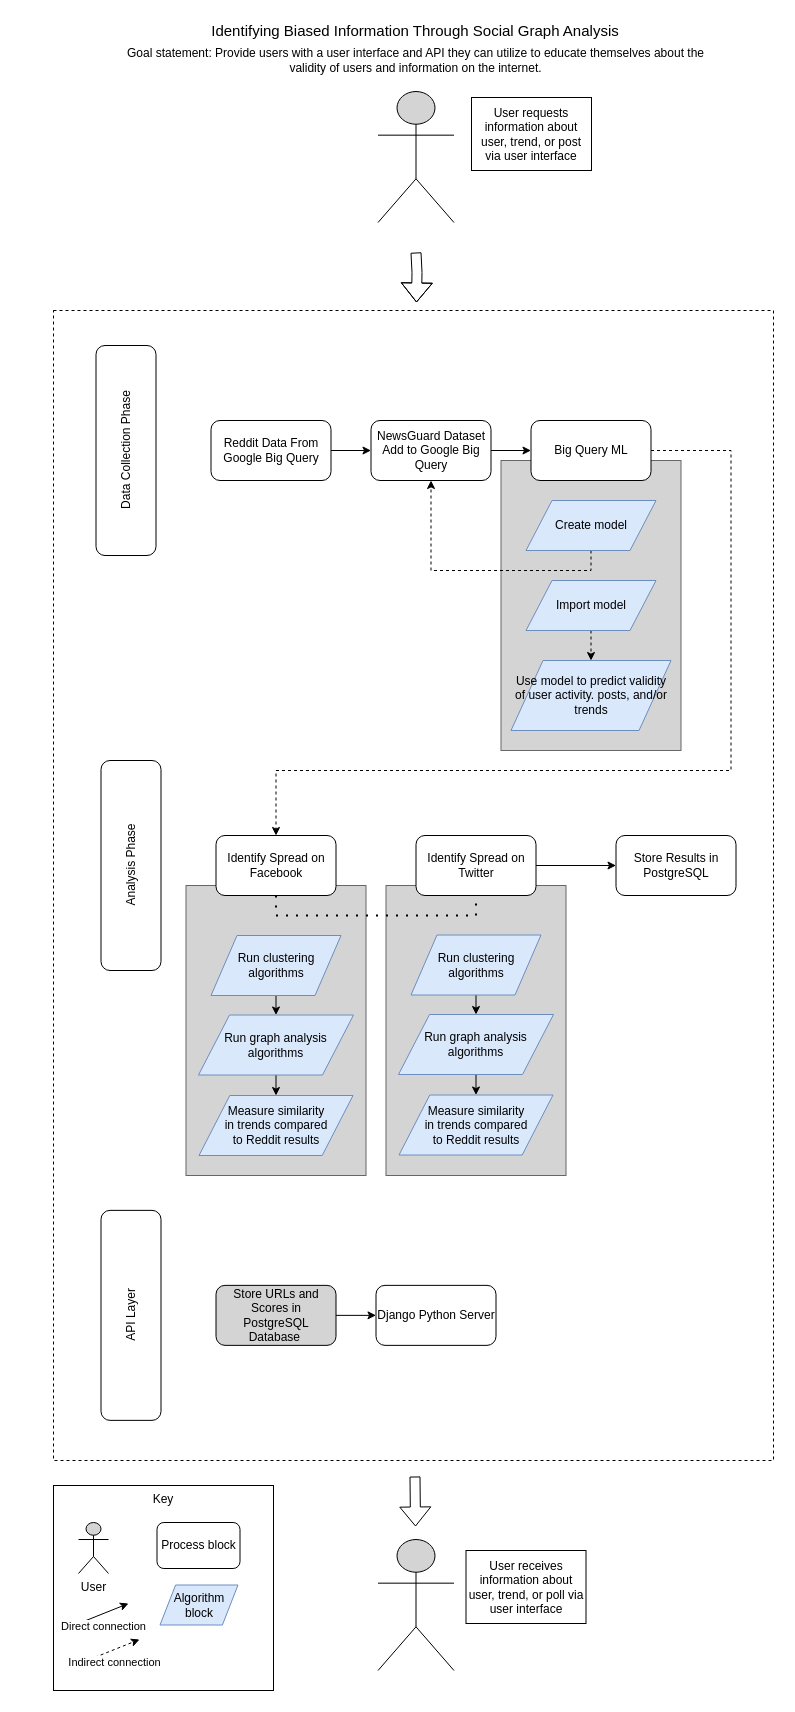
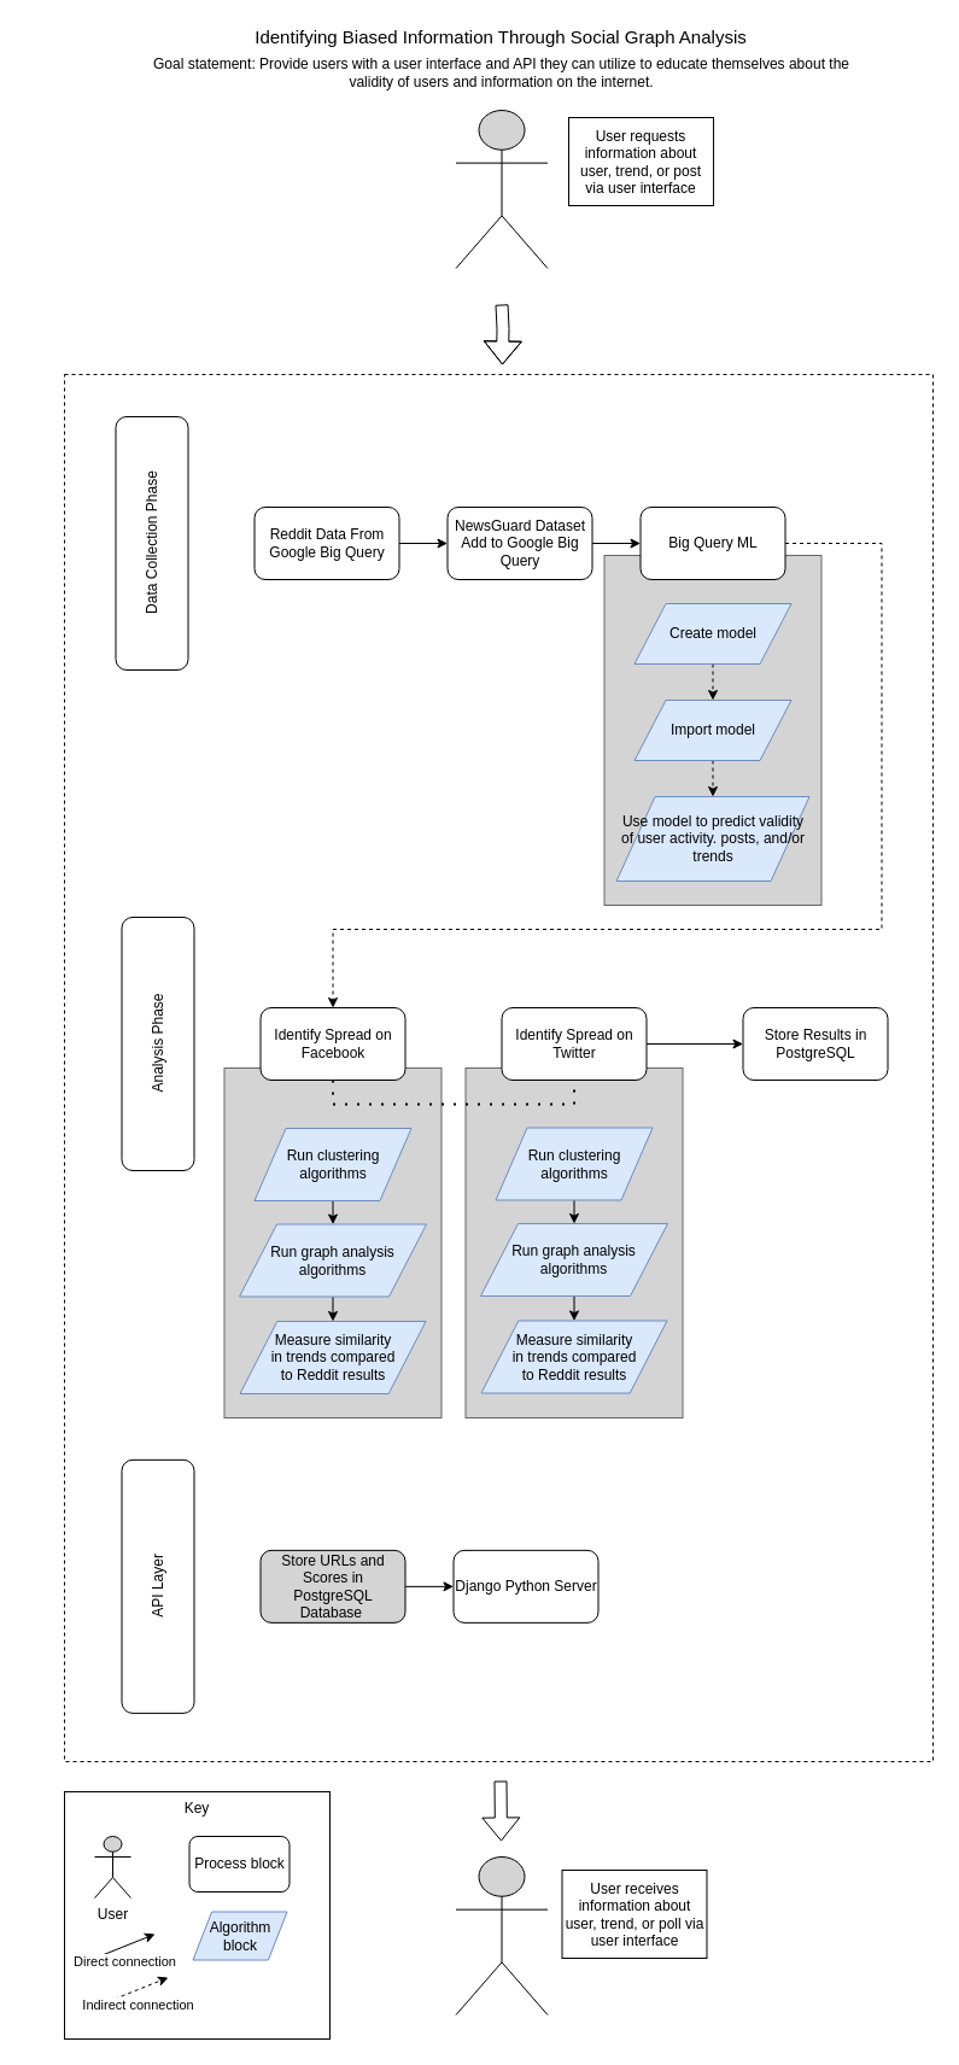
  <mxCell id="0" />
  <mxCell id="1" parent="0" />
  <mxCell id="2" value="" style="rounded=0;whiteSpace=wrap;html=1;dashed=1;" vertex="1" parent="1"><mxGeometry x="53" y="310" width="720" height="1150" as="geometry" /></mxCell>
  <mxCell id="3" value="" style="rounded=0;whiteSpace=wrap;html=1;fillColor=#D4D4D4;strokeColor=#666666;fontColor=#333333;" vertex="1" parent="1"><mxGeometry x="500.5" y="460" width="180" height="290" as="geometry" /></mxCell>
  <mxCell id="4" value="" style="rounded=0;whiteSpace=wrap;html=1;fillColor=#D4D4D4;strokeColor=#666666;fontColor=#333333;" vertex="1" parent="1"><mxGeometry x="385.5" y="885" width="180" height="290" as="geometry" /></mxCell>
  <mxCell id="5" value="" style="rounded=0;whiteSpace=wrap;html=1;fillColor=#D4D4D4;strokeColor=#666666;fontColor=#333333;" vertex="1" parent="1"><mxGeometry x="185.5" y="885" width="180" height="290" as="geometry" /></mxCell>
  <mxCell id="6" value="" style="edgeStyle=orthogonalEdgeStyle;rounded=0;orthogonalLoop=1;jettySize=auto;html=1;" edge="1" parent="1" source="7" target="9"><mxGeometry relative="1" as="geometry" /></mxCell>
  <mxCell id="7" value="Reddit Data From Google Big Query" style="rounded=1;whiteSpace=wrap;html=1;" vertex="1" parent="1"><mxGeometry x="210.5" y="420" width="120" height="60" as="geometry" /></mxCell>
  <mxCell id="8" value="" style="edgeStyle=orthogonalEdgeStyle;rounded=0;orthogonalLoop=1;jettySize=auto;html=1;" edge="1" parent="1" source="9" target="13"><mxGeometry relative="1" as="geometry" /></mxCell>
  <mxCell id="9" value="NewsGuard Dataset Add to Google Big Query" style="rounded=1;whiteSpace=wrap;html=1;" vertex="1" parent="1"><mxGeometry x="370.5" y="420" width="120" height="60" as="geometry" /></mxCell>
  <mxCell id="10" value="Data Collection Phase" style="rounded=1;whiteSpace=wrap;html=1;direction=west;rotation=270;" vertex="1" parent="1"><mxGeometry x="20.5" y="420" width="210" height="60" as="geometry" /></mxCell>
  <mxCell id="11" value="Analysis Phase" style="rounded=1;whiteSpace=wrap;html=1;direction=west;rotation=270;" vertex="1" parent="1"><mxGeometry x="25.5" y="835" width="210" height="60" as="geometry" /></mxCell>
  <mxCell id="12" style="edgeStyle=orthogonalEdgeStyle;rounded=0;orthogonalLoop=1;jettySize=auto;html=1;exitX=1;exitY=0.5;exitDx=0;exitDy=0;entryX=0.5;entryY=0;entryDx=0;entryDy=0;endArrow=classic;endFill=1;dashed=1;" edge="1" parent="1" source="13" target="15"><mxGeometry relative="1" as="geometry"><Array as="points"><mxPoint x="730.5" y="450" /><mxPoint x="730.5" y="770" /><mxPoint x="275.5" y="770" /></Array></mxGeometry></mxCell>
  <mxCell id="13" value="Big Query ML" style="rounded=1;whiteSpace=wrap;html=1;" vertex="1" parent="1"><mxGeometry x="530.5" y="420" width="120" height="60" as="geometry" /></mxCell>
  <mxCell id="14" style="edgeStyle=orthogonalEdgeStyle;rounded=0;orthogonalLoop=1;jettySize=auto;html=1;exitX=0.5;exitY=1;exitDx=0;exitDy=0;entryX=0.5;entryY=1;entryDx=0;entryDy=0;dashed=1;dashPattern=1 4;endArrow=none;endFill=0;strokeWidth=2;" edge="1" parent="1" source="15" target="17"><mxGeometry relative="1" as="geometry" /></mxCell>
  <mxCell id="15" value="Identify Spread on Facebook" style="rounded=1;whiteSpace=wrap;html=1;" vertex="1" parent="1"><mxGeometry x="215.5" y="835" width="120" height="60" as="geometry" /></mxCell>
  <mxCell id="16" value="" style="edgeStyle=orthogonalEdgeStyle;rounded=0;orthogonalLoop=1;jettySize=auto;html=1;" edge="1" parent="1" source="17" target="18"><mxGeometry relative="1" as="geometry" /></mxCell>
  <mxCell id="17" value="Identify Spread on Twitter" style="rounded=1;whiteSpace=wrap;html=1;" vertex="1" parent="1"><mxGeometry x="415.5" y="835" width="120" height="60" as="geometry" /></mxCell>
  <mxCell id="18" value="Store Results in PostgreSQL" style="rounded=1;whiteSpace=wrap;html=1;" vertex="1" parent="1"><mxGeometry x="615.5" y="835" width="120" height="60" as="geometry" /></mxCell>
  <mxCell id="19" value="API Layer" style="rounded=1;whiteSpace=wrap;html=1;direction=west;rotation=270;" vertex="1" parent="1"><mxGeometry x="25.5" y="1284.873" width="210" height="60" as="geometry" /></mxCell>
  <mxCell id="20" value="" style="edgeStyle=orthogonalEdgeStyle;rounded=0;orthogonalLoop=1;jettySize=auto;html=1;" edge="1" parent="1" source="21" target="22"><mxGeometry relative="1" as="geometry" /></mxCell>
  <mxCell id="21" value="Store URLs and Scores in PostgreSQL Database&amp;nbsp;" style="rounded=1;whiteSpace=wrap;html=1;fillColor=#d4d4d4;" vertex="1" parent="1"><mxGeometry x="215.5" y="1284.873" width="120" height="60" as="geometry" /></mxCell>
  <mxCell id="22" value="Django Python Server" style="rounded=1;whiteSpace=wrap;html=1;" vertex="1" parent="1"><mxGeometry x="375.5" y="1284.873" width="120" height="60" as="geometry" /></mxCell>
  <mxCell id="23" style="edgeStyle=orthogonalEdgeStyle;rounded=0;orthogonalLoop=1;jettySize=auto;html=1;exitX=0.5;exitY=1;exitDx=0;exitDy=0;entryX=0.5;entryY=0;entryDx=0;entryDy=0;" edge="1" parent="1" source="24" target="26"><mxGeometry relative="1" as="geometry" /></mxCell>
  <mxCell id="24" value="Run clustering algorithms" style="shape=parallelogram;perimeter=parallelogramPerimeter;whiteSpace=wrap;html=1;fillColor=#dae8fc;strokeColor=#6c8ebf;" vertex="1" parent="1"><mxGeometry x="210.5" y="935" width="130" height="60" as="geometry" /></mxCell>
  <mxCell id="25" style="edgeStyle=orthogonalEdgeStyle;rounded=0;orthogonalLoop=1;jettySize=auto;html=1;exitX=0.5;exitY=1;exitDx=0;exitDy=0;entryX=0.5;entryY=0;entryDx=0;entryDy=0;" edge="1" parent="1" source="26" target="27"><mxGeometry relative="1" as="geometry" /></mxCell>
  <mxCell id="26" value="Run graph analysis algorithms" style="shape=parallelogram;perimeter=parallelogramPerimeter;whiteSpace=wrap;html=1;fillColor=#dae8fc;strokeColor=#6c8ebf;" vertex="1" parent="1"><mxGeometry x="198" y="1014.5" width="155" height="60" as="geometry" /></mxCell>
  <mxCell id="27" value="Measure similarity &lt;br&gt;in trends compared &lt;br&gt;to Reddit results" style="shape=parallelogram;perimeter=parallelogramPerimeter;whiteSpace=wrap;html=1;fillColor=#dae8fc;strokeColor=#6c8ebf;" vertex="1" parent="1"><mxGeometry x="198.5" y="1095" width="154" height="60" as="geometry" /></mxCell>
  <mxCell id="28" style="edgeStyle=orthogonalEdgeStyle;rounded=0;orthogonalLoop=1;jettySize=auto;html=1;exitX=0.5;exitY=1;exitDx=0;exitDy=0;entryX=0.5;entryY=0;entryDx=0;entryDy=0;endArrow=classic;endFill=1;" edge="1" parent="1" source="29" target="31"><mxGeometry relative="1" as="geometry" /></mxCell>
  <mxCell id="29" value="Run clustering algorithms" style="shape=parallelogram;perimeter=parallelogramPerimeter;whiteSpace=wrap;html=1;fillColor=#dae8fc;strokeColor=#6c8ebf;" vertex="1" parent="1"><mxGeometry x="410.5" y="934.5" width="130" height="60" as="geometry" /></mxCell>
  <mxCell id="30" style="edgeStyle=orthogonalEdgeStyle;rounded=0;orthogonalLoop=1;jettySize=auto;html=1;exitX=0.5;exitY=1;exitDx=0;exitDy=0;entryX=0.5;entryY=0;entryDx=0;entryDy=0;endArrow=classic;endFill=1;" edge="1" parent="1" source="31" target="32"><mxGeometry relative="1" as="geometry" /></mxCell>
  <mxCell id="31" value="Run graph analysis algorithms" style="shape=parallelogram;perimeter=parallelogramPerimeter;whiteSpace=wrap;html=1;fillColor=#dae8fc;strokeColor=#6c8ebf;" vertex="1" parent="1"><mxGeometry x="398" y="1014" width="155" height="60" as="geometry" /></mxCell>
  <mxCell id="32" value="Measure similarity &lt;br&gt;in trends compared &lt;br&gt;to Reddit results" style="shape=parallelogram;perimeter=parallelogramPerimeter;whiteSpace=wrap;html=1;fillColor=#dae8fc;strokeColor=#6c8ebf;" vertex="1" parent="1"><mxGeometry x="398.5" y="1094.5" width="154" height="60" as="geometry" /></mxCell>
- <mxCell id="33" style="edgeStyle=orthogonalEdgeStyle;rounded=0;orthogonalLoop=1;jettySize=auto;html=1;exitX=0.5;exitY=1;exitDx=0;exitDy=0;dashed=1;endArrow=classic;endFill=1;" edge="1" parent="1" source="34" target="9"><mxGeometry relative="1" as="geometry" /></mxCell>
+ <mxCell id="33" style="edgeStyle=orthogonalEdgeStyle;rounded=0;orthogonalLoop=1;jettySize=auto;html=1;exitX=0.5;exitY=1;exitDx=0;exitDy=0;entryX=0.5;entryY=0;entryDx=0;entryDy=0;dashed=1;endArrow=classic;endFill=1;" edge="1" parent="1" source="34" target="36"><mxGeometry relative="1" as="geometry" /></mxCell>
  <mxCell id="34" value="Create model" style="shape=parallelogram;perimeter=parallelogramPerimeter;whiteSpace=wrap;html=1;fillColor=#dae8fc;strokeColor=#6c8ebf;" vertex="1" parent="1"><mxGeometry x="525.5" y="500" width="130" height="50" as="geometry" /></mxCell>
  <mxCell id="35" style="edgeStyle=orthogonalEdgeStyle;rounded=0;orthogonalLoop=1;jettySize=auto;html=1;exitX=0.5;exitY=1;exitDx=0;exitDy=0;entryX=0.5;entryY=0;entryDx=0;entryDy=0;dashed=1;endArrow=classic;endFill=1;" edge="1" parent="1" source="36" target="37"><mxGeometry relative="1" as="geometry" /></mxCell>
  <mxCell id="36" value="Import model" style="shape=parallelogram;perimeter=parallelogramPerimeter;whiteSpace=wrap;html=1;fillColor=#dae8fc;strokeColor=#6c8ebf;" vertex="1" parent="1"><mxGeometry x="525.5" y="580" width="130" height="50" as="geometry" /></mxCell>
  <mxCell id="37" value="Use model to predict validity of user activity. posts, and/or trends" style="shape=parallelogram;perimeter=parallelogramPerimeter;whiteSpace=wrap;html=1;fillColor=#dae8fc;strokeColor=#6c8ebf;" vertex="1" parent="1"><mxGeometry x="510.5" y="660" width="160" height="70" as="geometry" /></mxCell>
  <mxCell id="38" value="" style="shape=flexArrow;endArrow=classic;html=1;" edge="1" parent="1"><mxGeometry width="50" height="50" relative="1" as="geometry"><mxPoint x="414.5" y="1476" as="sourcePoint" /><mxPoint x="415" y="1526" as="targetPoint" /></mxGeometry></mxCell>
  <mxCell id="39" value="" style="shape=umlActor;verticalLabelPosition=bottom;labelBackgroundColor=#ffffff;verticalAlign=top;html=1;outlineConnect=0;fillColor=#D4D4D4;" vertex="1" parent="1"><mxGeometry x="377.5" y="1539" width="76" height="131" as="geometry" /></mxCell>
  <mxCell id="40" value="" style="shape=flexArrow;endArrow=classic;html=1;" edge="1" parent="1"><mxGeometry width="50" height="50" relative="1" as="geometry"><mxPoint x="415.5" y="252" as="sourcePoint" /><mxPoint x="416" y="302" as="targetPoint" /><Array as="points"><mxPoint x="416.5" y="272" /></Array></mxGeometry></mxCell>
  <mxCell id="41" value="" style="shape=umlActor;verticalLabelPosition=bottom;labelBackgroundColor=#ffffff;verticalAlign=top;html=1;outlineConnect=0;fillColor=#D4D4D4;" vertex="1" parent="1"><mxGeometry x="377.5" y="91" width="76" height="131" as="geometry" /></mxCell>
  <mxCell id="42" value="User requests information about user, trend, or post via user interface" style="rounded=0;whiteSpace=wrap;html=1;" vertex="1" parent="1"><mxGeometry x="471" y="97" width="120" height="73" as="geometry" /></mxCell>
  <mxCell id="43" value="User receives information about user, trend, or poll via user interface" style="rounded=0;whiteSpace=wrap;html=1;" vertex="1" parent="1"><mxGeometry x="465.5" y="1550" width="120" height="73" as="geometry" /></mxCell>
  <mxCell id="44" value="Key&lt;br&gt;&lt;br&gt;" style="rounded=0;whiteSpace=wrap;html=1;verticalAlign=top;" vertex="1" parent="1"><mxGeometry x="53" y="1485" width="220" height="205" as="geometry" /></mxCell>
  <mxCell id="45" value="User" style="shape=umlActor;verticalLabelPosition=bottom;labelBackgroundColor=#ffffff;verticalAlign=top;html=1;outlineConnect=0;fillColor=#D4D4D4;" vertex="1" parent="1"><mxGeometry x="78" y="1522" width="30" height="51" as="geometry" /></mxCell>
  <mxCell id="46" value="Process block" style="rounded=1;whiteSpace=wrap;html=1;" vertex="1" parent="1"><mxGeometry x="156.5" y="1522" width="83" height="46" as="geometry" /></mxCell>
  <mxCell id="47" value="Algorithm&lt;br&gt;block" style="shape=parallelogram;perimeter=parallelogramPerimeter;whiteSpace=wrap;html=1;fillColor=#dae8fc;strokeColor=#6c8ebf;" vertex="1" parent="1"><mxGeometry x="159.5" y="1584.5" width="78" height="40" as="geometry" /></mxCell>
  <mxCell id="48" value="Direct connection" style="endArrow=classic;html=1;verticalAlign=top;" edge="1" parent="1"><mxGeometry width="50" height="50" relative="1" as="geometry"><mxPoint x="78" y="1623" as="sourcePoint" /><mxPoint x="128" y="1603" as="targetPoint" /></mxGeometry></mxCell>
  <mxCell id="49" value="Indirect connection" style="endArrow=classic;html=1;verticalAlign=top;dashed=1;" edge="1" parent="1"><mxGeometry width="50" height="50" relative="1" as="geometry"><mxPoint x="89" y="1659" as="sourcePoint" /><mxPoint x="139" y="1639" as="targetPoint" /></mxGeometry></mxCell>
  <mxCell id="50" value="Identifying Biased Information Through Social Graph Analysis" style="text;html=1;strokeColor=none;fillColor=none;align=center;verticalAlign=middle;whiteSpace=wrap;rounded=0;fontSize=15;" vertex="1" parent="1"><mxGeometry x="195" y="20" width="440" height="20" as="geometry" /></mxCell>
  <mxCell id="51" value="Goal statement: Provide users with a user interface and API they can utilize to educate themselves about the validity of users and information on the internet." style="text;html=1;strokeColor=none;fillColor=none;align=center;verticalAlign=middle;whiteSpace=wrap;rounded=0;fontSize=12;" vertex="1" parent="1"><mxGeometry x="116" y="50" width="599" height="20" as="geometry" /></mxCell>
